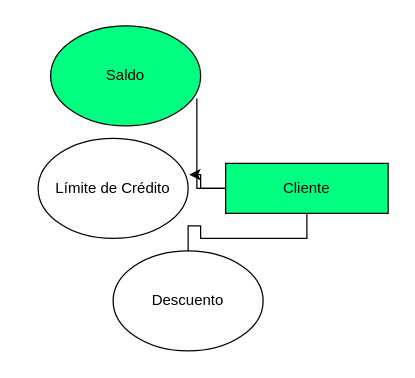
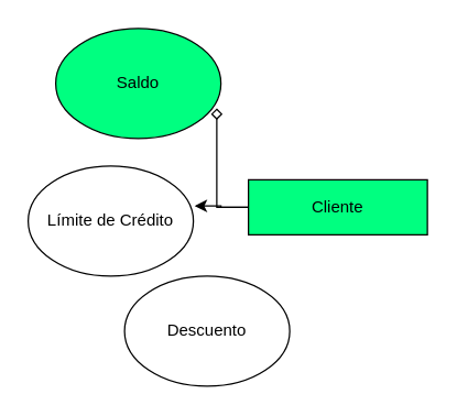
  <mxCell id="0" />
  <mxCell id="1" parent="0" />
- <mxCell id="2" style="edgeStyle=orthogonalEdgeStyle;rounded=0;orthogonalLoop=1;jettySize=auto;html=1;endArrow=none;endFill=0;" edge="1" parent="1" source="3" target="6"><mxGeometry relative="1" as="geometry" /></mxCell>
  <mxCell id="3" value="Cliente" style="rounded=0;whiteSpace=wrap;html=1;fillColor=#00FF80;" vertex="1" parent="1"><mxGeometry x="180" y="130" width="130" height="40" as="geometry" /></mxCell>
- <mxCell id="4" value="Límite de Crédito" style="ellipse;whiteSpace=wrap;html=1;" vertex="1" parent="1"><mxGeometry x="30" y="110" width="120" height="80" as="geometry" /></mxCell>
+ <mxCell id="4" value="Límite de Crédito" style="ellipse;whiteSpace=wrap;html=1;" vertex="1" parent="1"><mxGeometry x="20" y="120" width="120" height="80" as="geometry" /></mxCell>
  <mxCell id="5" value="Saldo" style="ellipse;whiteSpace=wrap;html=1;fillColor=#00ff80;" vertex="1" parent="1"><mxGeometry x="40" y="20" width="120" height="80" as="geometry" /></mxCell>
  <mxCell id="6" value="Descuento" style="ellipse;whiteSpace=wrap;html=1;" vertex="1" parent="1"><mxGeometry x="90" y="200" width="120" height="80" as="geometry" /></mxCell>
  <mxCell id="7" style="edgeStyle=orthogonalEdgeStyle;rounded=0;orthogonalLoop=1;jettySize=auto;html=1;entryX=1.008;entryY=0.363;entryDx=0;entryDy=0;entryPerimeter=0;" edge="1" parent="1" source="3" target="4"><mxGeometry relative="1" as="geometry" /></mxCell>
- <mxCell id="8" style="edgeStyle=orthogonalEdgeStyle;rounded=0;orthogonalLoop=1;jettySize=auto;html=1;entryX=0.975;entryY=0.725;entryDx=0;entryDy=0;entryPerimeter=0;endArrow=none;endFill=0;" edge="1" parent="1" source="3" target="5"><mxGeometry relative="1" as="geometry" /></mxCell>
+ <mxCell id="8" style="edgeStyle=orthogonalEdgeStyle;rounded=0;orthogonalLoop=1;jettySize=auto;html=1;entryX=0.975;entryY=0.725;entryDx=0;entryDy=0;entryPerimeter=0;endArrow=diamond;endFill=0;" edge="1" parent="1" source="3" target="5"><mxGeometry relative="1" as="geometry" /></mxCell>
